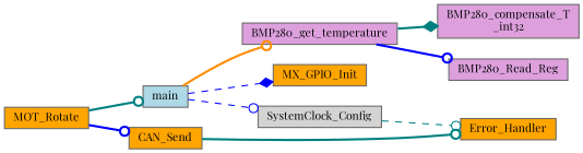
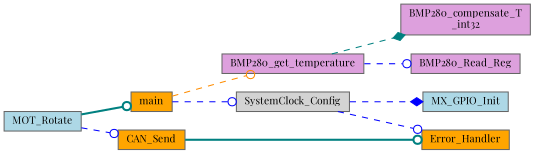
  digraph {
    fontname="Playfair Display"
    rankdir=LR
    node [color=grey40 fillcolor=orange fontname="Playfair Display" fontsize=10 shape=box style=filled]
    edge [arrowhead=odot color=blue fontname="Playfair Display" fontsize=10 labelfontname=Helvetica labelfontsize=10 style=dashed]
-   n1 [color=gray40 fillcolor=lightblue fontcolor=black height=0.2 label=main width=0.4]
+   n1 [color=gray40 fontcolor=black height=0.2 label=main width=0.4]
    n2 [fillcolor=plum height=0.2 label=BMP280_get_temperature width=0.4]
-   n3 [height=0.2 label=MX_GPIO_Init width=0.4]
+   n3 [fillcolor=lightblue height=0.2 label=MX_GPIO_Init width=0.4]
    n4 [fillcolor=lightgrey height=0.2 label=SystemClock_Config width=0.4]
    n5 [fillcolor=plum height=0.2 label="BMP280_compensate_T\l_int32" width=0.4]
    n6 [fillcolor=plum height=0.2 label=BMP280_Read_Reg width=0.4]
-   n7 [height=0.2 label=MOT_Rotate width=0.4]
+   n7 [fillcolor=lightblue height=0.2 label=MOT_Rotate width=0.4]
    n8 [height=0.2 label=CAN_Send width=0.4]
    n9 [height=0.2 label=Error_Handler width=0.4]
-   n1 -> n2 [color=darkorange style=bold]
-   n1 -> n3 [arrowhead=diamond]
+   n1 -> n2 [color=darkorange]
+   n4 -> n3 [arrowhead=diamond]
    n1 -> n4
-   n2 -> n5 [arrowhead=diamond color=teal style=bold]
-   n2 -> n6 [style=bold]
-   n4 -> n9 [color=teal]
+   n2 -> n5 [arrowhead=diamond color=teal]
+   n2 -> n6
+   n4 -> n9
    n7 -> n1 [color=teal style=bold]
-   n7 -> n8 [style=bold]
+   n7 -> n8
    n8 -> n9 [color=teal style=bold]
  }
